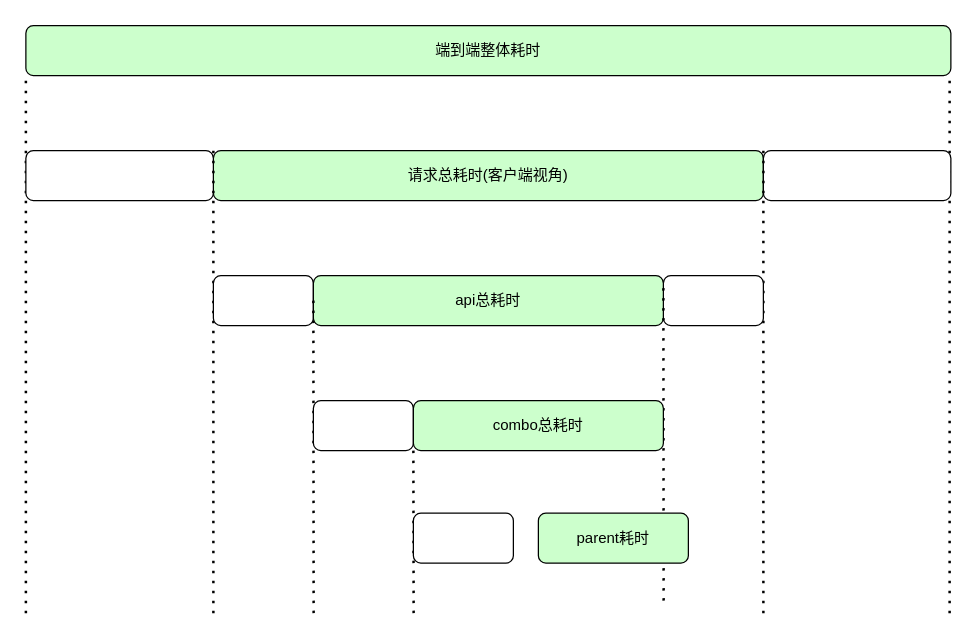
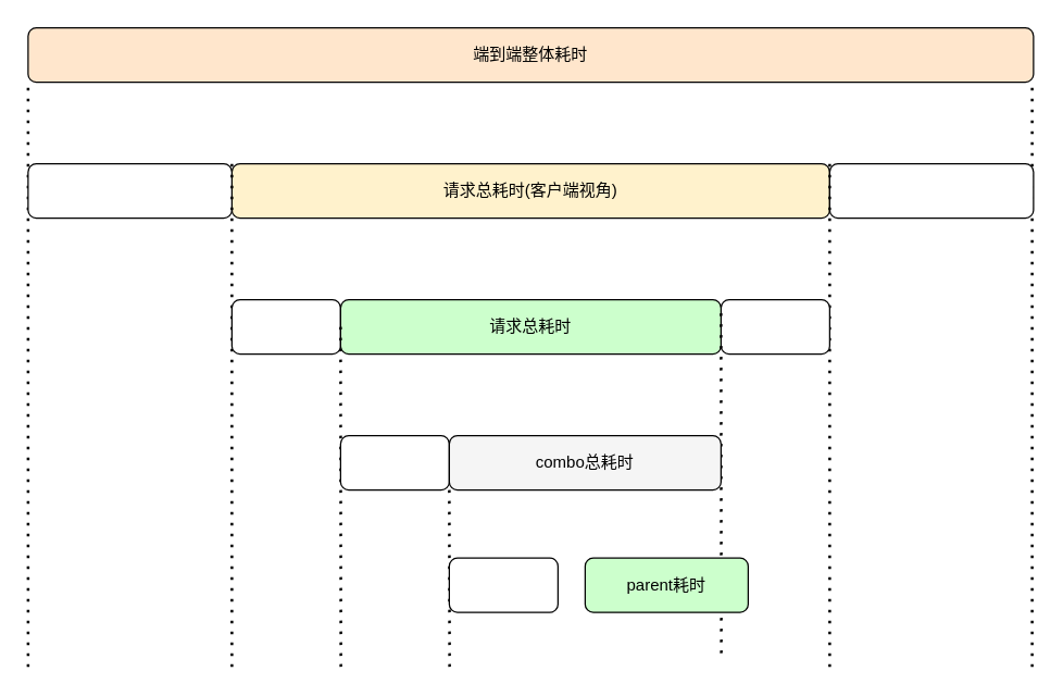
  <mxCell id="0" />
  <mxCell id="1" parent="0" />
- <mxCell id="2" value="端到端整体耗时" style="rounded=1;whiteSpace=wrap;html=1;fillColor=#CCFFCC;" vertex="1" parent="1"><mxGeometry x="20" y="20" width="740" height="40" as="geometry" /></mxCell>
+ <mxCell id="2" value="端到端整体耗时" style="rounded=1;whiteSpace=wrap;html=1;fillColor=#ffe6cc;" vertex="1" parent="1"><mxGeometry x="20" y="20" width="740" height="40" as="geometry" /></mxCell>
  <mxCell id="3" value="" style="endArrow=none;dashed=1;html=1;dashPattern=1 3;strokeWidth=2;rounded=0;entryX=0;entryY=1;entryDx=0;entryDy=0;" edge="1" parent="1" target="2"><mxGeometry width="50" height="50" relative="1" as="geometry"><mxPoint x="20" y="490" as="sourcePoint" /><mxPoint x="360" y="190" as="targetPoint" /></mxGeometry></mxCell>
  <mxCell id="4" value="" style="endArrow=none;dashed=1;html=1;dashPattern=1 3;strokeWidth=2;rounded=0;entryX=0;entryY=1;entryDx=0;entryDy=0;" edge="1" parent="1"><mxGeometry width="50" height="50" relative="1" as="geometry"><mxPoint x="759" y="490" as="sourcePoint" /><mxPoint x="759" y="60" as="targetPoint" /></mxGeometry></mxCell>
- <mxCell id="5" value="请求总耗时(客户端视角)" style="rounded=1;whiteSpace=wrap;html=1;fillColor=#CCFFCC;" vertex="1" parent="1"><mxGeometry x="170" y="120" width="440" height="40" as="geometry" /></mxCell>
+ <mxCell id="5" value="请求总耗时(客户端视角)" style="rounded=1;whiteSpace=wrap;html=1;fillColor=#fff2cc;" vertex="1" parent="1"><mxGeometry x="170" y="120" width="440" height="40" as="geometry" /></mxCell>
  <mxCell id="6" value="" style="rounded=1;whiteSpace=wrap;html=1;" vertex="1" parent="1"><mxGeometry x="20" y="120" width="150" height="40" as="geometry" /></mxCell>
  <mxCell id="7" value="" style="rounded=1;whiteSpace=wrap;html=1;" vertex="1" parent="1"><mxGeometry x="610" y="120" width="150" height="40" as="geometry" /></mxCell>
  <mxCell id="8" value="" style="endArrow=none;dashed=1;html=1;dashPattern=1 3;strokeWidth=2;rounded=0;entryX=0;entryY=1;entryDx=0;entryDy=0;" edge="1" parent="1"><mxGeometry width="50" height="50" relative="1" as="geometry"><mxPoint x="170" y="490" as="sourcePoint" /><mxPoint x="170" y="120" as="targetPoint" /></mxGeometry></mxCell>
  <mxCell id="9" value="" style="endArrow=none;dashed=1;html=1;dashPattern=1 3;strokeWidth=2;rounded=0;entryX=0;entryY=1;entryDx=0;entryDy=0;" edge="1" parent="1"><mxGeometry width="50" height="50" relative="1" as="geometry"><mxPoint x="610" y="490" as="sourcePoint" /><mxPoint x="610" y="120" as="targetPoint" /></mxGeometry></mxCell>
  <mxCell id="10" value="" style="rounded=1;whiteSpace=wrap;html=1;" vertex="1" parent="1"><mxGeometry x="170" y="220" width="80" height="40" as="geometry" /></mxCell>
  <mxCell id="11" value="" style="rounded=1;whiteSpace=wrap;html=1;" vertex="1" parent="1"><mxGeometry x="530" y="220" width="80" height="40" as="geometry" /></mxCell>
- <mxCell id="12" value="api总耗时" style="rounded=1;whiteSpace=wrap;html=1;fillColor=#CCFFCC;" vertex="1" parent="1"><mxGeometry x="250" y="220" width="280" height="40" as="geometry" /></mxCell>
+ <mxCell id="12" value="请求总耗时" style="rounded=1;whiteSpace=wrap;html=1;fillColor=#CCFFCC;" vertex="1" parent="1"><mxGeometry x="250" y="220" width="280" height="40" as="geometry" /></mxCell>
  <mxCell id="13" value="" style="endArrow=none;dashed=1;html=1;dashPattern=1 3;strokeWidth=2;rounded=0;" edge="1" parent="1"><mxGeometry width="50" height="50" relative="1" as="geometry"><mxPoint x="250.2" y="490" as="sourcePoint" /><mxPoint x="250" y="240" as="targetPoint" /></mxGeometry></mxCell>
  <mxCell id="14" value="" style="endArrow=none;dashed=1;html=1;dashPattern=1 3;strokeWidth=2;rounded=0;" edge="1" parent="1"><mxGeometry width="50" height="50" relative="1" as="geometry"><mxPoint x="530.2" y="480" as="sourcePoint" /><mxPoint x="530" y="230" as="targetPoint" /></mxGeometry></mxCell>
  <mxCell id="15" value="" style="rounded=1;whiteSpace=wrap;html=1;" vertex="1" parent="1"><mxGeometry x="250" y="320" width="80" height="40" as="geometry" /></mxCell>
- <mxCell id="16" value="combo总耗时" style="rounded=1;whiteSpace=wrap;html=1;fillColor=#CCFFCC;" vertex="1" parent="1"><mxGeometry x="330" y="320" width="200" height="40" as="geometry" /></mxCell>
+ <mxCell id="16" value="combo总耗时" style="rounded=1;whiteSpace=wrap;html=1;fillColor=#f5f5f5;" vertex="1" parent="1"><mxGeometry x="330" y="320" width="200" height="40" as="geometry" /></mxCell>
  <mxCell id="17" value="" style="endArrow=none;dashed=1;html=1;dashPattern=1 3;strokeWidth=2;rounded=0;" edge="1" parent="1"><mxGeometry width="50" height="50" relative="1" as="geometry"><mxPoint x="330.2" y="490" as="sourcePoint" /><mxPoint x="330" y="360" as="targetPoint" /></mxGeometry></mxCell>
  <mxCell id="18" value="" style="rounded=1;whiteSpace=wrap;html=1;" vertex="1" parent="1"><mxGeometry x="330" y="410" width="80" height="40" as="geometry" /></mxCell>
  <mxCell id="19" value="parent耗时" style="rounded=1;whiteSpace=wrap;html=1;fillColor=#CCFFCC;" vertex="1" parent="1"><mxGeometry x="430" y="410" width="120" height="40" as="geometry" /></mxCell>
